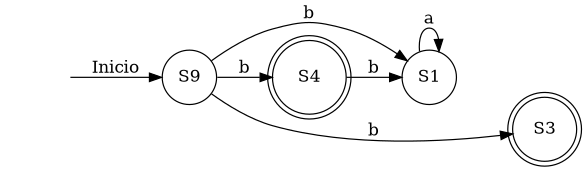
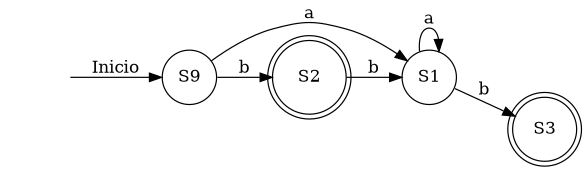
  digraph {
    rankdir=LR
    node [shape=circle]
    n1 [label=S9]
    n2 [label=S1]
-   n3 [label=S4 shape=doublecircle]
+   n3 [label=S2 shape=doublecircle]
    n4 [label=S3 shape=doublecircle]
    vacio [shape=none style=invisible]
-   n1 -> n2 [label=b]
+   n1 -> n2 [label=a]
    n1 -> n3 [label=b]
    n2 -> n2 [label=a]
-   n1 -> n4 [label=b]
+   n2 -> n4 [label=b]
    n3 -> n2 [label=b]
    vacio -> n1 [label=Inicio]
  }
